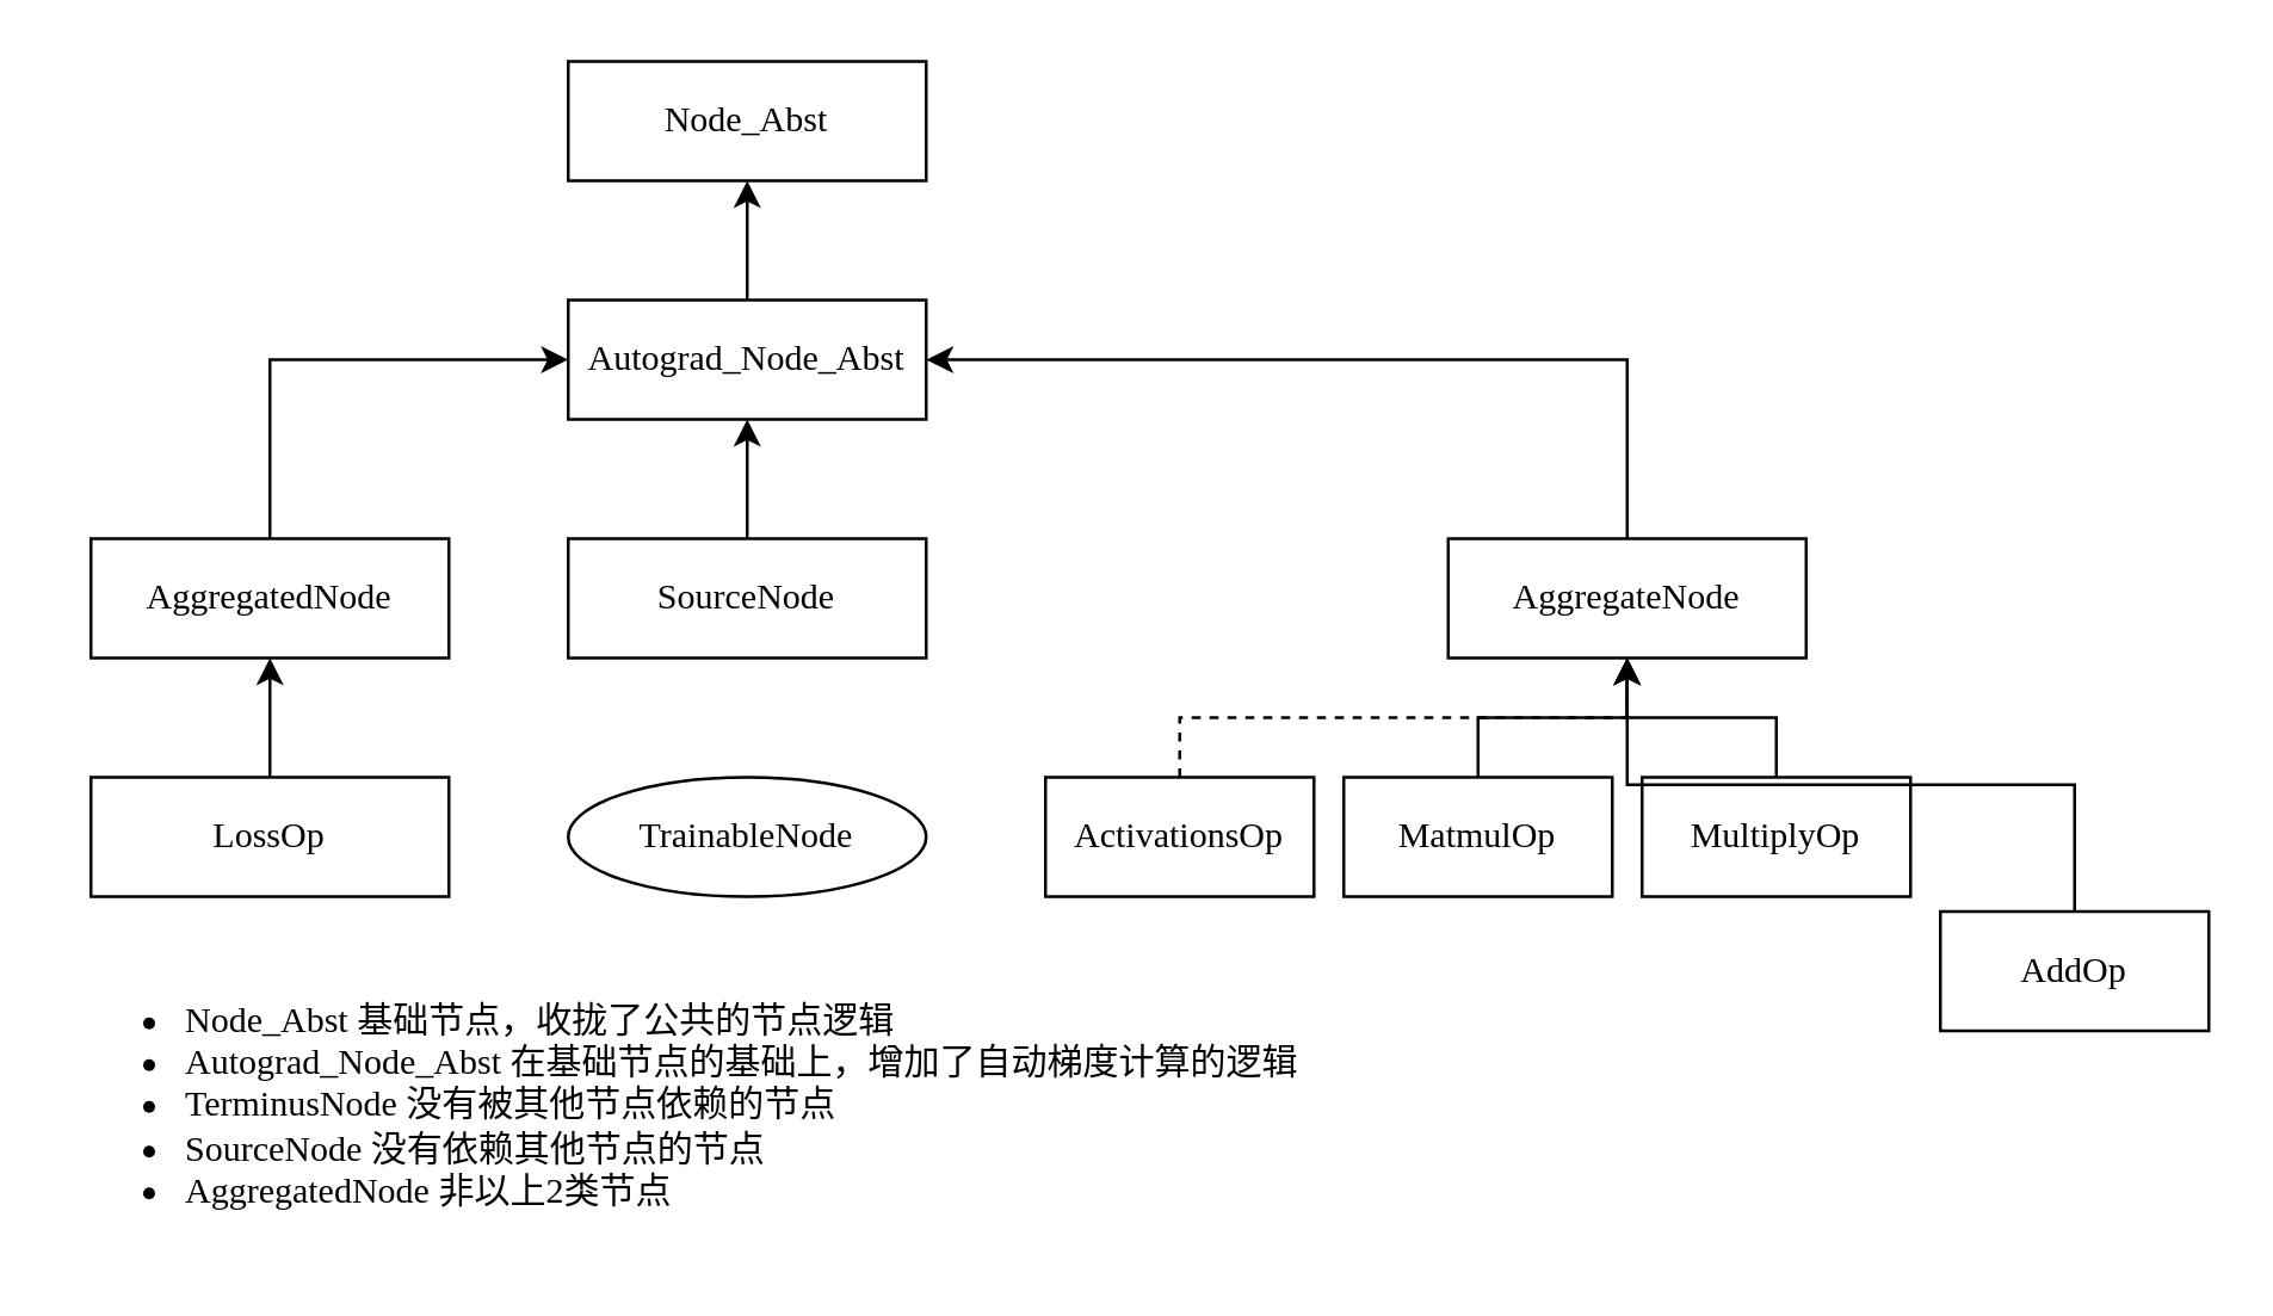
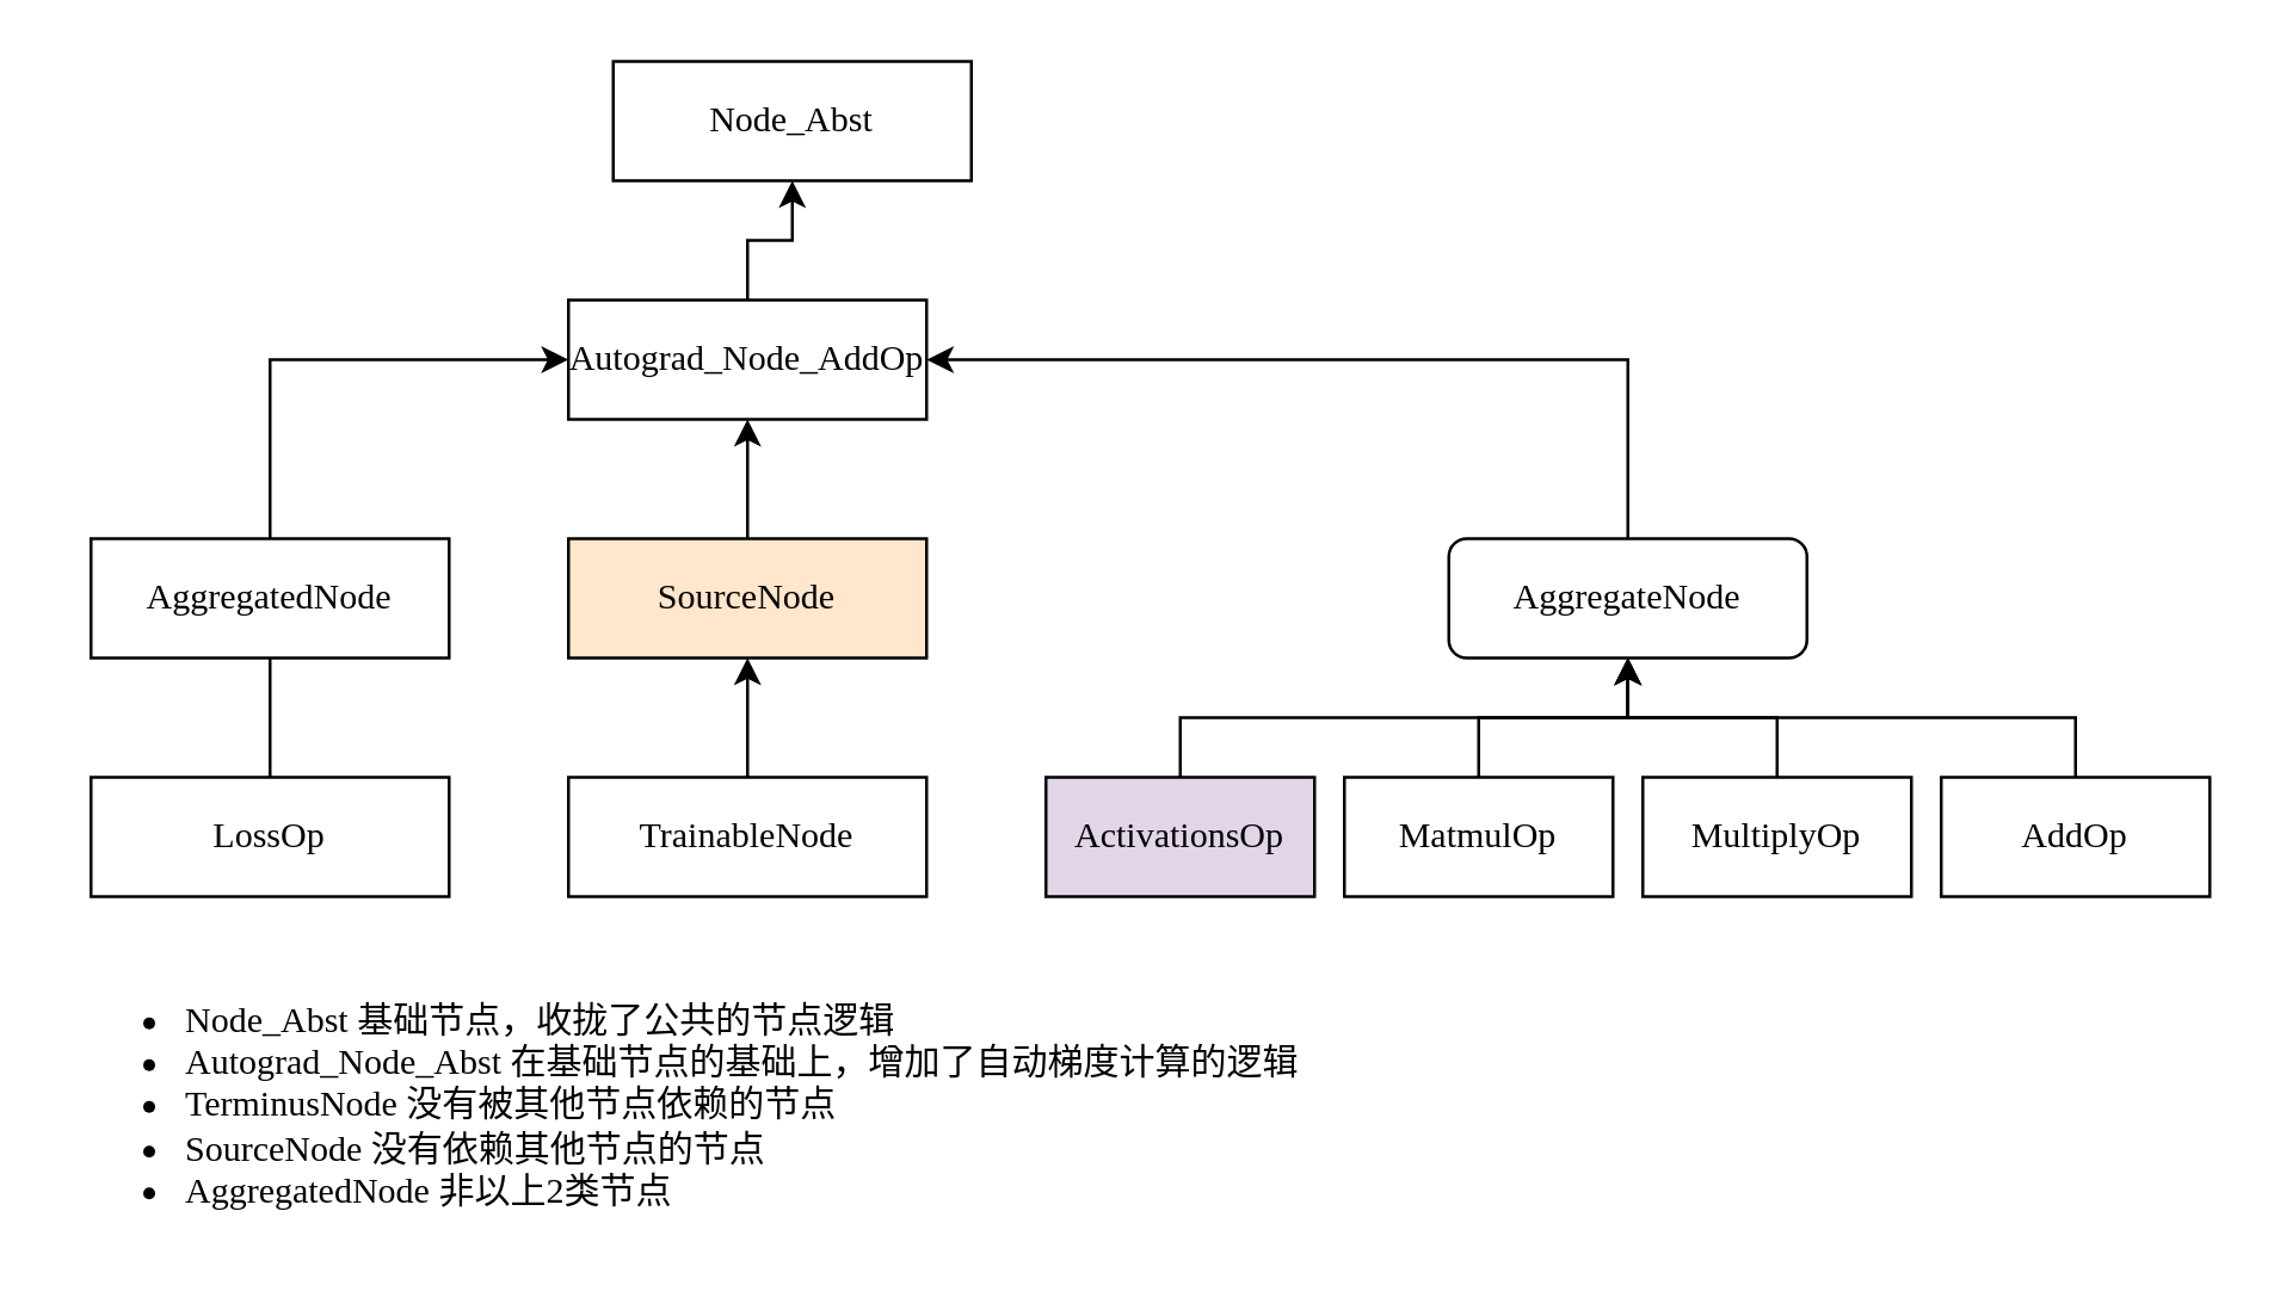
  <mxCell id="0" />
  <mxCell id="1" parent="0" />
- <mxCell id="2" value="Node_Abst" style="rounded=0;whiteSpace=wrap;html=1;fontFamily=Tahoma;" vertex="1" parent="1"><mxGeometry x="190" y="20" width="120" height="40" as="geometry" /></mxCell>
+ <mxCell id="2" value="Node_Abst" style="rounded=0;whiteSpace=wrap;html=1;fontFamily=Tahoma;" vertex="1" parent="1"><mxGeometry x="205" y="20" width="120" height="40" as="geometry" /></mxCell>
  <mxCell id="3" style="edgeStyle=orthogonalEdgeStyle;rounded=0;orthogonalLoop=1;jettySize=auto;html=1;entryX=0.5;entryY=1;entryDx=0;entryDy=0;fontFamily=Tahoma;" edge="1" parent="1" source="4" target="2"><mxGeometry relative="1" as="geometry" /></mxCell>
- <mxCell id="4" value="Autograd_Node_Abst" style="rounded=0;whiteSpace=wrap;html=1;fontFamily=Tahoma;" vertex="1" parent="1"><mxGeometry x="190" y="100" width="120" height="40" as="geometry" /></mxCell>
+ <mxCell id="4" value="Autograd_Node_AddOp" style="rounded=0;whiteSpace=wrap;html=1;fontFamily=Tahoma;" vertex="1" parent="1"><mxGeometry x="190" y="100" width="120" height="40" as="geometry" /></mxCell>
  <mxCell id="5" style="edgeStyle=orthogonalEdgeStyle;rounded=0;orthogonalLoop=1;jettySize=auto;html=1;entryX=0.5;entryY=1;entryDx=0;entryDy=0;fontFamily=Tahoma;" edge="1" parent="1" source="6" target="4"><mxGeometry relative="1" as="geometry" /></mxCell>
- <mxCell id="6" value="SourceNode" style="rounded=0;whiteSpace=wrap;html=1;fontFamily=Tahoma;" vertex="1" parent="1"><mxGeometry x="190" y="180" width="120" height="40" as="geometry" /></mxCell>
+ <mxCell id="6" value="SourceNode" style="rounded=0;whiteSpace=wrap;html=1;fontFamily=Tahoma;fillColor=#ffe6cc;" vertex="1" parent="1"><mxGeometry x="190" y="180" width="120" height="40" as="geometry" /></mxCell>
  <mxCell id="7" style="edgeStyle=orthogonalEdgeStyle;rounded=0;orthogonalLoop=1;jettySize=auto;html=1;entryX=0;entryY=0.5;entryDx=0;entryDy=0;exitX=0.5;exitY=0;exitDx=0;exitDy=0;fontFamily=Tahoma;" edge="1" parent="1" source="8" target="4"><mxGeometry relative="1" as="geometry"><mxPoint x="260" y="160" as="targetPoint" /></mxGeometry></mxCell>
  <mxCell id="8" value="AggregatedNode" style="rounded=0;whiteSpace=wrap;html=1;fontFamily=Tahoma;" vertex="1" parent="1"><mxGeometry x="30" y="180" width="120" height="40" as="geometry" /></mxCell>
  <mxCell id="9" style="edgeStyle=orthogonalEdgeStyle;rounded=0;orthogonalLoop=1;jettySize=auto;html=1;entryX=1;entryY=0.5;entryDx=0;entryDy=0;exitX=0.5;exitY=0;exitDx=0;exitDy=0;fontFamily=Tahoma;" edge="1" parent="1" source="10" target="4"><mxGeometry relative="1" as="geometry" /></mxCell>
- <mxCell id="10" value="AggregateNode" style="rounded=0;whiteSpace=wrap;html=1;fontFamily=Tahoma;" vertex="1" parent="1"><mxGeometry x="485" y="180" width="120" height="40" as="geometry" /></mxCell>
- <mxCell id="12" value="TrainableNode" style="ellipse;whiteSpace=wrap;html=1;fontFamily=Tahoma;" vertex="1" parent="1"><mxGeometry x="190" y="260" width="120" height="40" as="geometry" /></mxCell>
- <mxCell id="13" style="edgeStyle=orthogonalEdgeStyle;rounded=0;orthogonalLoop=1;jettySize=auto;html=1;entryX=0.5;entryY=1;entryDx=0;entryDy=0;fontFamily=Tahoma;" edge="1" parent="1" source="14" target="8"><mxGeometry relative="1" as="geometry" /></mxCell>
+ <mxCell id="10" value="AggregateNode" style="whiteSpace=wrap;html=1;fontFamily=Tahoma;rounded=1;" vertex="1" parent="1"><mxGeometry x="485" y="180" width="120" height="40" as="geometry" /></mxCell>
+ <mxCell id="11" style="edgeStyle=orthogonalEdgeStyle;rounded=0;orthogonalLoop=1;jettySize=auto;html=1;entryX=0.5;entryY=1;entryDx=0;entryDy=0;fontFamily=Tahoma;" edge="1" parent="1" source="12" target="6"><mxGeometry relative="1" as="geometry" /></mxCell>
+ <mxCell id="12" value="TrainableNode" style="rounded=0;whiteSpace=wrap;html=1;fontFamily=Tahoma;" vertex="1" parent="1"><mxGeometry x="190" y="260" width="120" height="40" as="geometry" /></mxCell>
+ <mxCell id="13" style="edgeStyle=orthogonalEdgeStyle;rounded=0;orthogonalLoop=1;jettySize=auto;html=1;entryX=0.5;entryY=1;entryDx=0;entryDy=0;fontFamily=Tahoma;endArrow=none;" edge="1" parent="1" source="14" target="8"><mxGeometry relative="1" as="geometry" /></mxCell>
  <mxCell id="14" value="LossOp" style="rounded=0;whiteSpace=wrap;html=1;fontFamily=Tahoma;" vertex="1" parent="1"><mxGeometry x="30" y="260" width="120" height="40" as="geometry" /></mxCell>
- <mxCell id="15" style="edgeStyle=orthogonalEdgeStyle;rounded=0;orthogonalLoop=1;jettySize=auto;html=1;exitX=0.5;exitY=0;exitDx=0;exitDy=0;entryX=0.5;entryY=1;entryDx=0;entryDy=0;fontFamily=Tahoma;dashed=1;" edge="1" parent="1" source="16" target="10"><mxGeometry relative="1" as="geometry" /></mxCell>
- <mxCell id="16" value="ActivationsOp" style="rounded=0;whiteSpace=wrap;html=1;fontFamily=Tahoma;" vertex="1" parent="1"><mxGeometry x="350" y="260" width="90" height="40" as="geometry" /></mxCell>
+ <mxCell id="15" style="edgeStyle=orthogonalEdgeStyle;rounded=0;orthogonalLoop=1;jettySize=auto;html=1;exitX=0.5;exitY=0;exitDx=0;exitDy=0;entryX=0.5;entryY=1;entryDx=0;entryDy=0;fontFamily=Tahoma;" edge="1" parent="1" source="16" target="10"><mxGeometry relative="1" as="geometry" /></mxCell>
+ <mxCell id="16" value="ActivationsOp" style="rounded=0;whiteSpace=wrap;html=1;fontFamily=Tahoma;fillColor=#e1d5e7;" vertex="1" parent="1"><mxGeometry x="350" y="260" width="90" height="40" as="geometry" /></mxCell>
  <mxCell id="17" style="edgeStyle=orthogonalEdgeStyle;rounded=0;orthogonalLoop=1;jettySize=auto;html=1;exitX=0.5;exitY=0;exitDx=0;exitDy=0;entryX=0.5;entryY=1;entryDx=0;entryDy=0;fontFamily=Tahoma;" edge="1" parent="1" source="18" target="10"><mxGeometry relative="1" as="geometry"><mxPoint x="470" y="220" as="targetPoint" /></mxGeometry></mxCell>
  <mxCell id="18" value="MatmulOp" style="rounded=0;whiteSpace=wrap;html=1;fontFamily=Tahoma;" vertex="1" parent="1"><mxGeometry x="450" y="260" width="90" height="40" as="geometry" /></mxCell>
  <mxCell id="19" style="edgeStyle=orthogonalEdgeStyle;rounded=0;orthogonalLoop=1;jettySize=auto;html=1;exitX=0.5;exitY=0;exitDx=0;exitDy=0;entryX=0.5;entryY=1;entryDx=0;entryDy=0;fontFamily=Tahoma;" edge="1" parent="1" source="20" target="10"><mxGeometry relative="1" as="geometry"><mxPoint x="470" y="220" as="targetPoint" /></mxGeometry></mxCell>
  <mxCell id="20" value="MultiplyOp" style="rounded=0;whiteSpace=wrap;html=1;fontFamily=Tahoma;" vertex="1" parent="1"><mxGeometry x="550" y="260" width="90" height="40" as="geometry" /></mxCell>
  <mxCell id="21" style="edgeStyle=orthogonalEdgeStyle;rounded=0;orthogonalLoop=1;jettySize=auto;html=1;exitX=0.5;exitY=0;exitDx=0;exitDy=0;entryX=0.5;entryY=1;entryDx=0;entryDy=0;fontFamily=Tahoma;" edge="1" parent="1" source="22" target="10"><mxGeometry relative="1" as="geometry"><mxPoint x="470" y="220" as="targetPoint" /></mxGeometry></mxCell>
- <mxCell id="22" value="AddOp" style="rounded=0;whiteSpace=wrap;html=1;fontFamily=Tahoma;" vertex="1" parent="1"><mxGeometry x="650" y="305" width="90" height="40" as="geometry" /></mxCell>
+ <mxCell id="22" value="AddOp" style="rounded=0;whiteSpace=wrap;html=1;fontFamily=Tahoma;" vertex="1" parent="1"><mxGeometry x="650" y="260" width="90" height="40" as="geometry" /></mxCell>
  <mxCell id="23" value="&lt;ul&gt;&lt;li&gt;Node_Abst 基础节点，收拢了公共的节点逻辑&lt;/li&gt;&lt;li&gt;Autograd_Node_Abst 在基础节点的基础上，增加了自动梯度计算的逻辑&lt;/li&gt;&lt;li&gt;TerminusNode 没有被其他节点依赖的节点&lt;/li&gt;&lt;li&gt;SourceNode 没有依赖其他节点的节点&lt;/li&gt;&lt;li&gt;AggregatedNode 非以上2类节点&lt;/li&gt;&lt;/ul&gt;" style="text;html=1;align=left;verticalAlign=middle;resizable=0;points=[];autosize=1;fontFamily=Tahoma;" vertex="1" parent="1"><mxGeometry x="20" y="321" width="430" height="98" as="geometry" /></mxCell>
